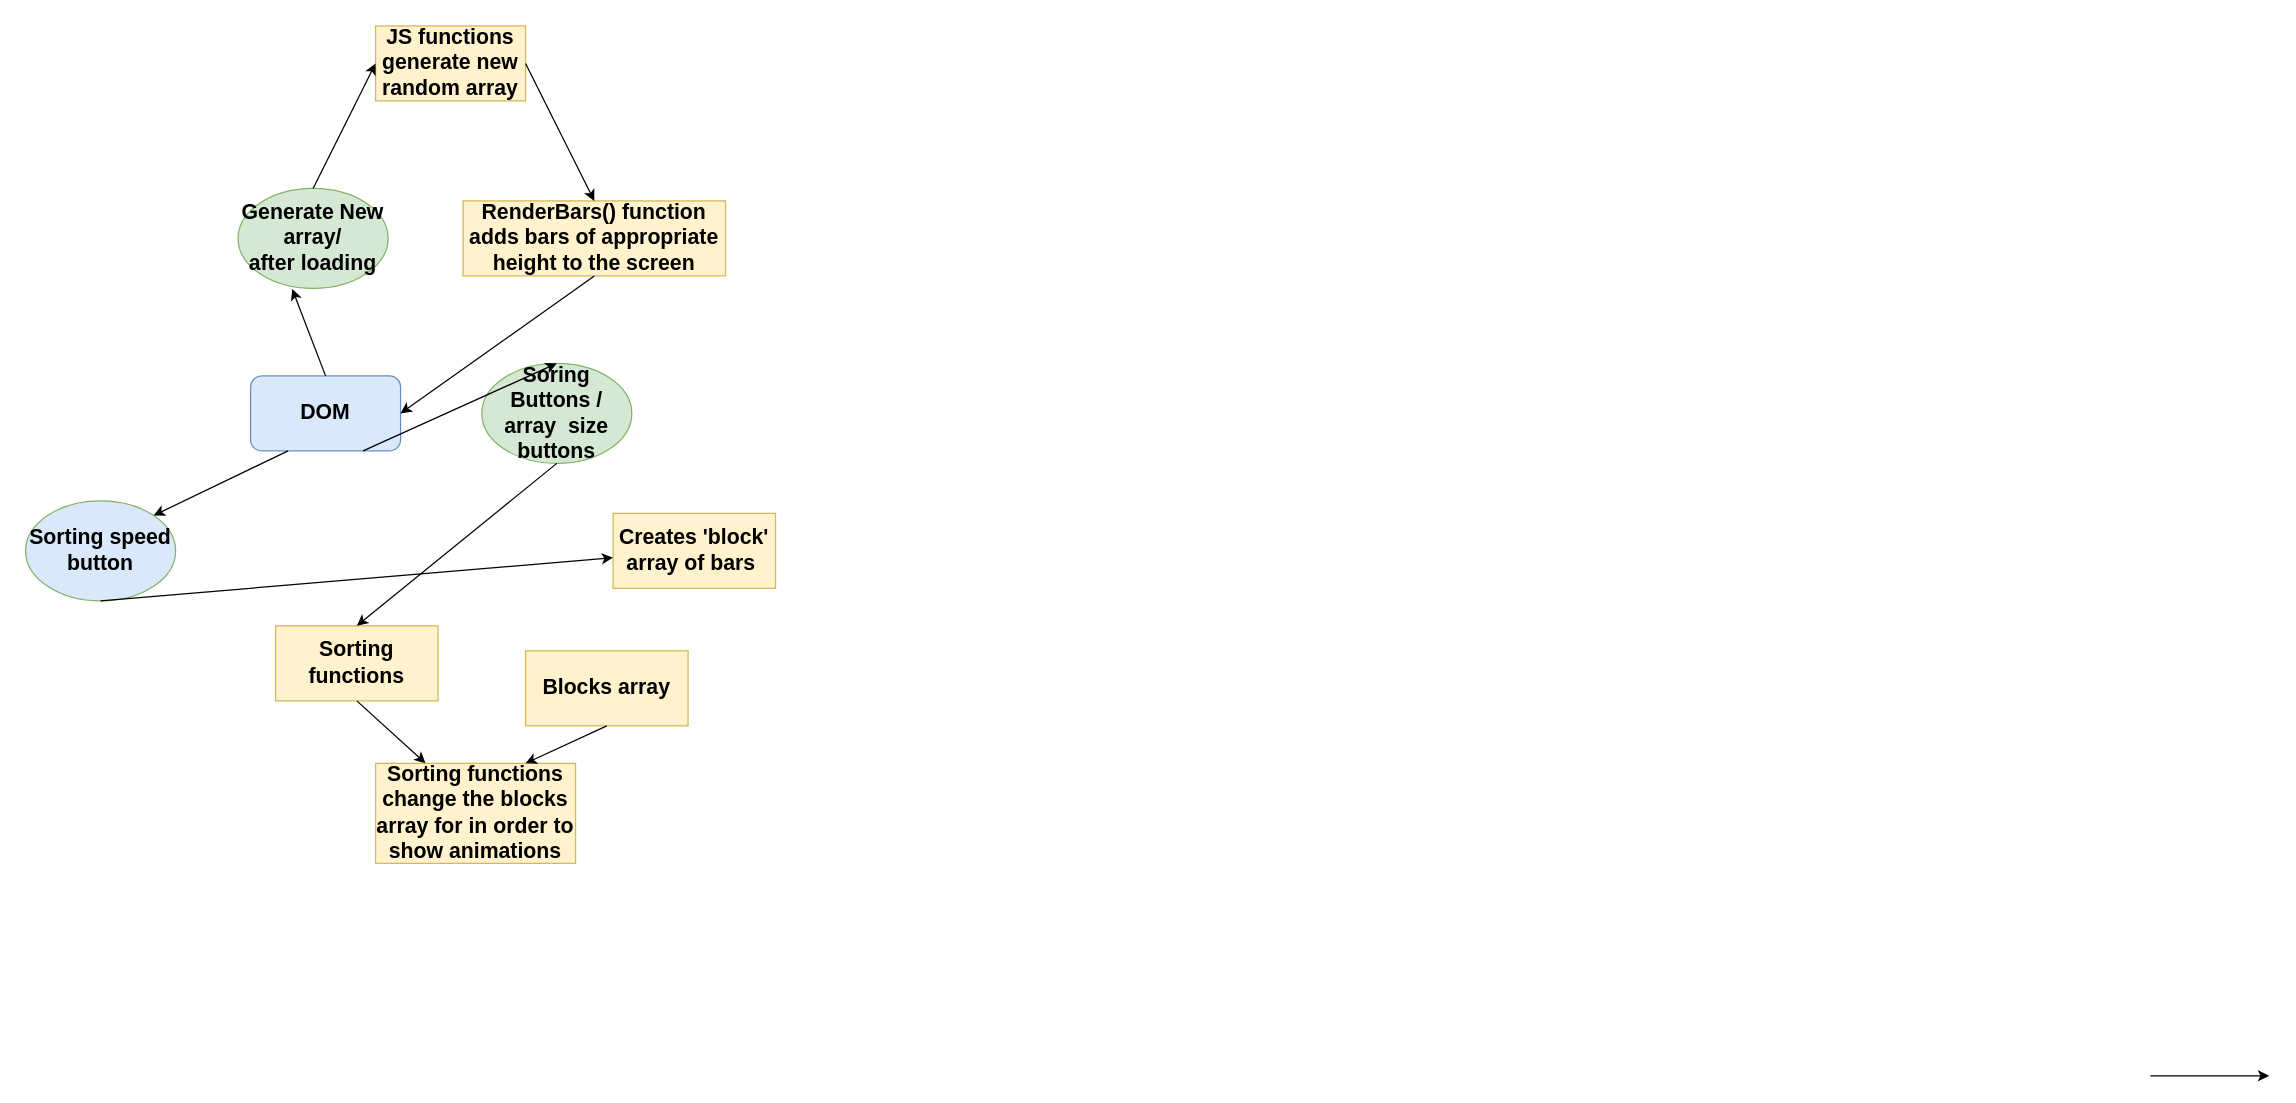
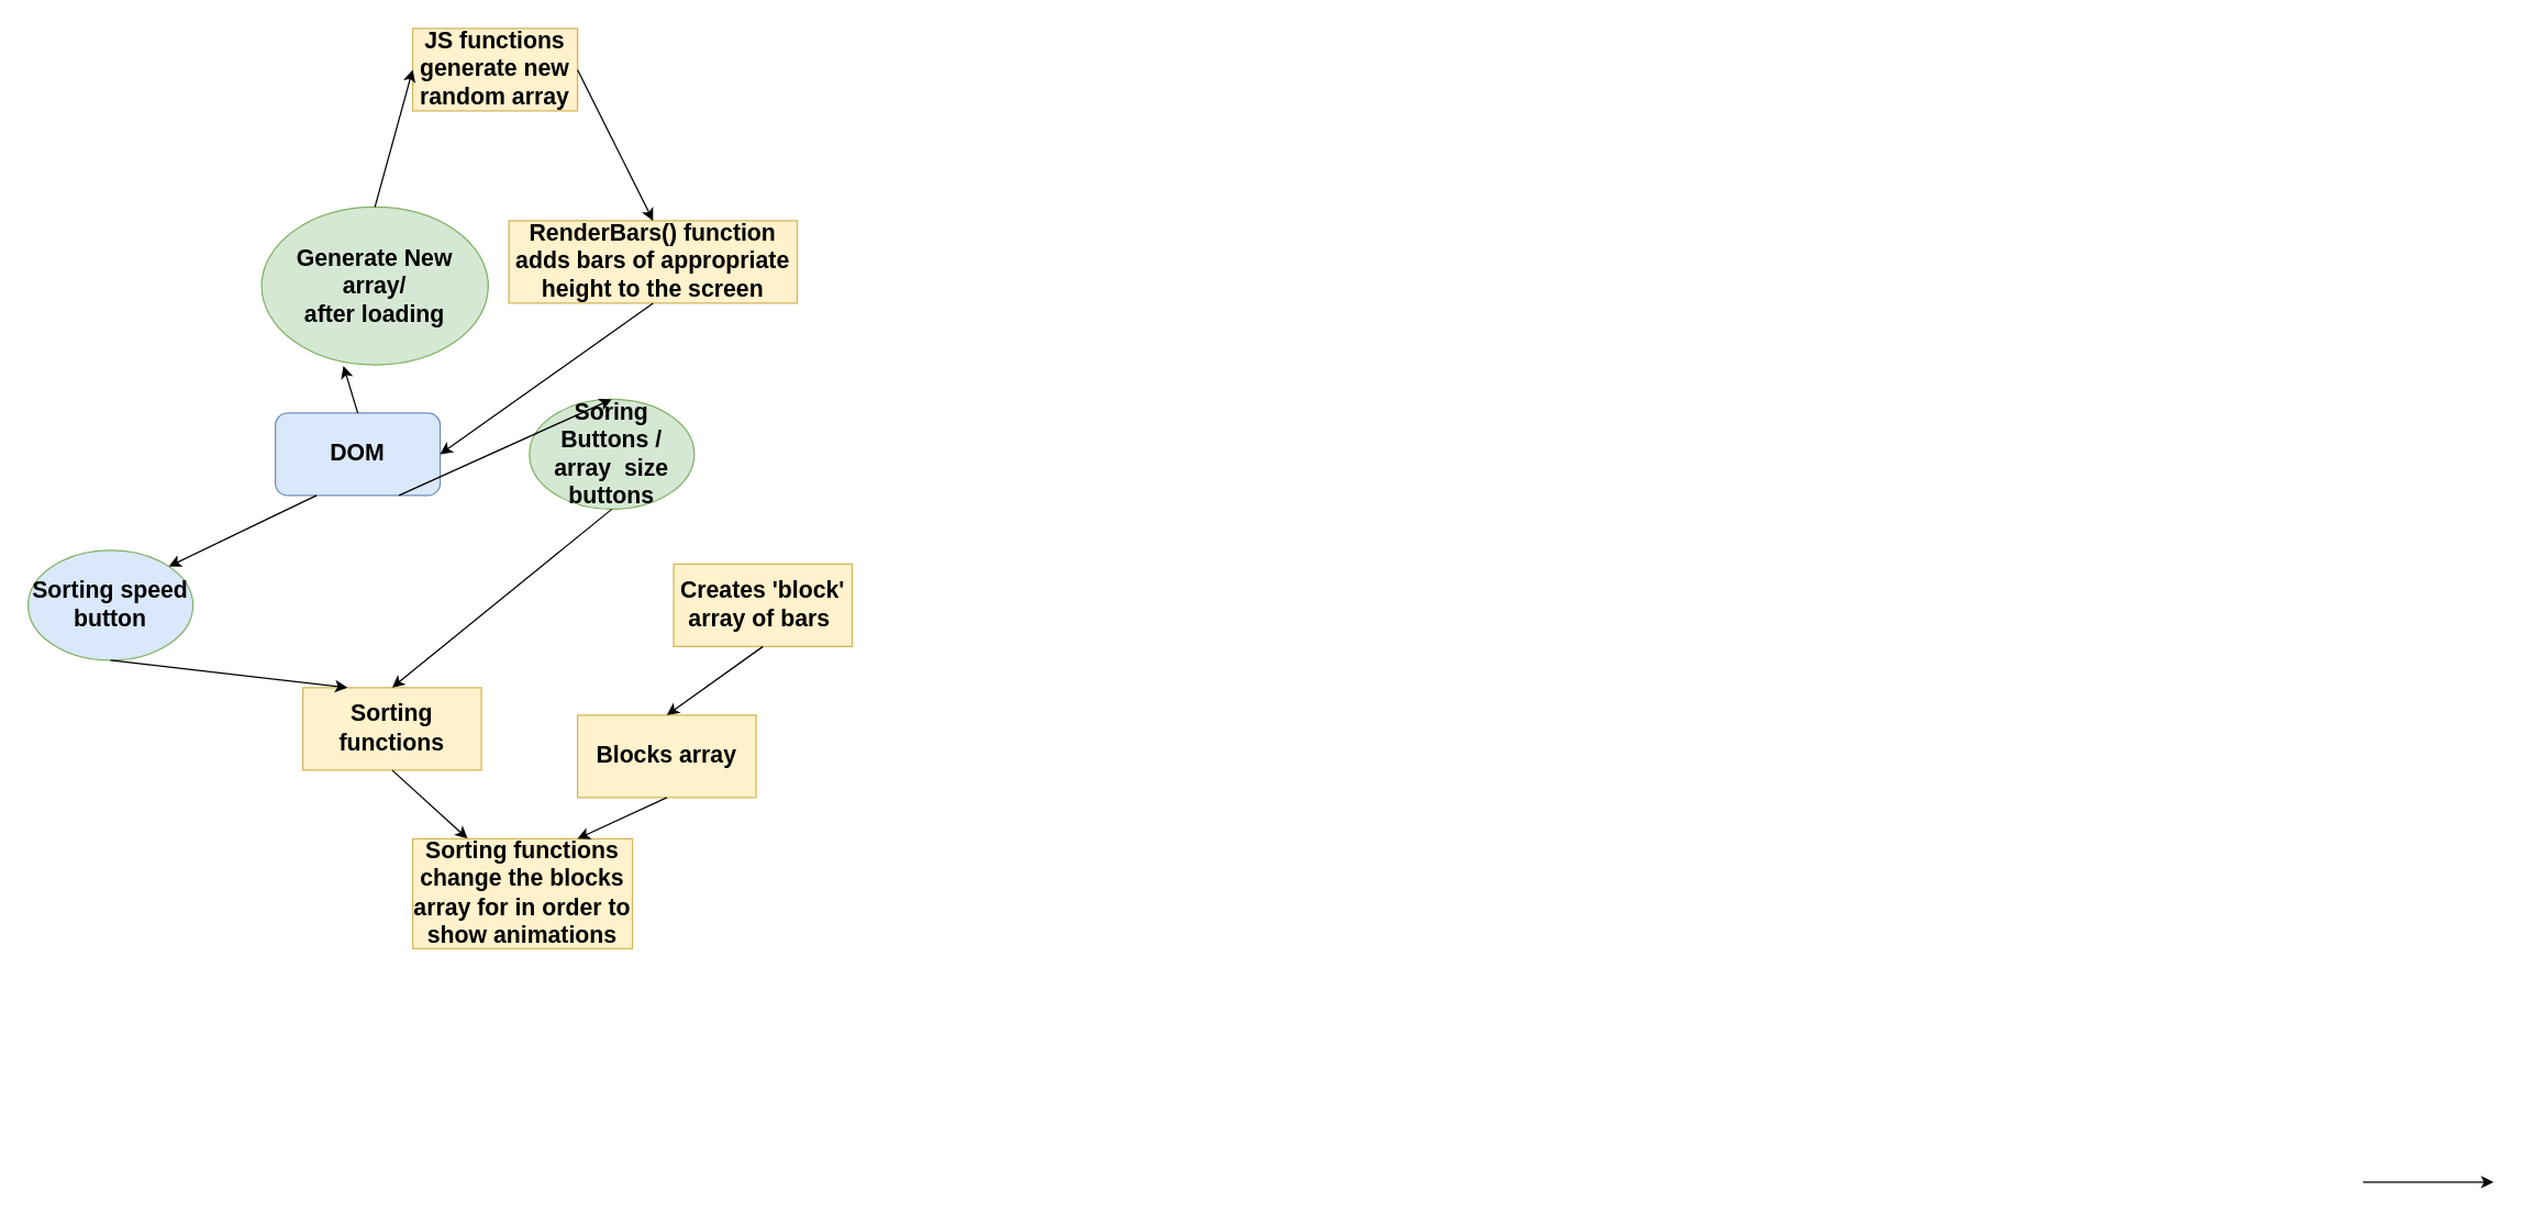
  <mxCell id="0" />
  <mxCell id="1" parent="0" />
  <mxCell id="2" value="DOM" style="rounded=1;whiteSpace=wrap;html=1;fillColor=#dae8fc;strokeColor=#6c8ebf;fontSize=17;fontStyle=1" vertex="1" parent="1"><mxGeometry x="200" y="300" width="120" height="60" as="geometry" /></mxCell>
- <mxCell id="3" value="Generate New array/&lt;br style=&quot;font-size: 17px;&quot;&gt;after loading" style="ellipse;whiteSpace=wrap;html=1;fillColor=#d5e8d4;strokeColor=#82b366;fontSize=17;fontStyle=1" vertex="1" parent="1"><mxGeometry x="190" y="150" width="120" height="80" as="geometry" /></mxCell>
+ <mxCell id="3" value="Generate New array/&lt;br style=&quot;font-size: 17px;&quot;&gt;after loading" style="ellipse;whiteSpace=wrap;html=1;fillColor=#d5e8d4;strokeColor=#82b366;fontSize=17;fontStyle=1" vertex="1" parent="1"><mxGeometry x="190" y="150" width="165" height="115" as="geometry" /></mxCell>
  <mxCell id="4" value="JS functions generate new random array" style="rounded=0;whiteSpace=wrap;html=1;fillColor=#fff2cc;strokeColor=#d6b656;fontSize=17;fontStyle=1" vertex="1" parent="1"><mxGeometry x="300" y="20" width="120" height="60" as="geometry" /></mxCell>
  <mxCell id="5" value="" style="endArrow=classic;html=1;rounded=0;entryX=0.361;entryY=1.006;entryDx=0;entryDy=0;entryPerimeter=0;exitX=0.5;exitY=0;exitDx=0;exitDy=0;fontSize=17;fontStyle=1" edge="1" parent="1" source="2" target="3"><mxGeometry width="50" height="50" relative="1" as="geometry"><mxPoint x="260" y="320" as="sourcePoint" /><mxPoint x="310" y="270" as="targetPoint" /></mxGeometry></mxCell>
  <mxCell id="6" value="" style="endArrow=classic;html=1;rounded=0;entryX=0;entryY=0.5;entryDx=0;entryDy=0;exitX=0.5;exitY=0;exitDx=0;exitDy=0;fontSize=17;fontStyle=1" edge="1" parent="1" source="3" target="4"><mxGeometry width="50" height="50" relative="1" as="geometry"><mxPoint x="370" y="200" as="sourcePoint" /><mxPoint x="420" y="150" as="targetPoint" /></mxGeometry></mxCell>
  <mxCell id="7" value="RenderBars() function adds bars of appropriate height to the screen" style="rounded=0;whiteSpace=wrap;html=1;fillColor=#fff2cc;strokeColor=#d6b656;fontSize=17;fontStyle=1" vertex="1" parent="1"><mxGeometry x="370" y="160" width="210" height="60" as="geometry" /></mxCell>
  <mxCell id="8" value="" style="endArrow=classic;html=1;rounded=0;exitX=0.5;exitY=1;exitDx=0;exitDy=0;entryX=1;entryY=0.5;entryDx=0;entryDy=0;fontSize=17;fontStyle=1" edge="1" parent="1" source="7" target="2"><mxGeometry width="50" height="50" relative="1" as="geometry"><mxPoint x="440" y="280" as="sourcePoint" /><mxPoint x="407.5" y="340" as="targetPoint" /><Array as="points" /></mxGeometry></mxCell>
  <mxCell id="9" value="Soring Buttons / array&amp;nbsp; size buttons" style="ellipse;whiteSpace=wrap;html=1;fillColor=#d5e8d4;strokeColor=#82b366;fontSize=17;fontStyle=1" vertex="1" parent="1"><mxGeometry x="385" y="290" width="120" height="80" as="geometry" /></mxCell>
  <mxCell id="10" value="Creates 'block' array of bars&amp;nbsp;" style="rounded=0;whiteSpace=wrap;html=1;fillColor=#fff2cc;strokeColor=#d6b656;fontSize=17;fontStyle=1" vertex="1" parent="1"><mxGeometry x="490" y="410" width="130" height="60" as="geometry" /></mxCell>
  <mxCell id="11" value="" style="endArrow=classic;html=1;rounded=0;exitX=1;exitY=0.5;exitDx=0;exitDy=0;entryX=0;entryY=0.5;entryDx=0;entryDy=0;startArrow=none;" edge="1" parent="1"><mxGeometry width="50" height="50" relative="1" as="geometry"><mxPoint x="1720" y="860" as="sourcePoint" /><mxPoint x="1815" y="860" as="targetPoint" /></mxGeometry></mxCell>
  <mxCell id="12" value="Sorting functions" style="rounded=0;whiteSpace=wrap;html=1;fillColor=#fff2cc;strokeColor=#d6b656;fontSize=17;fontStyle=1" vertex="1" parent="1"><mxGeometry x="220" y="500" width="130" height="60" as="geometry" /></mxCell>
  <mxCell id="13" value="Blocks array" style="rounded=0;whiteSpace=wrap;html=1;fillColor=#fff2cc;strokeColor=#d6b656;fontSize=17;fontStyle=1" vertex="1" parent="1"><mxGeometry x="420" y="520" width="130" height="60" as="geometry" /></mxCell>
  <mxCell id="14" value="" style="endArrow=classic;html=1;rounded=0;exitX=0.5;exitY=1;exitDx=0;exitDy=0;entryX=0.25;entryY=0;entryDx=0;entryDy=0;fontSize=17;fontStyle=1" edge="1" parent="1" source="12" target="17"><mxGeometry width="50" height="50" relative="1" as="geometry"><mxPoint x="180" y="710" as="sourcePoint" /><mxPoint x="180" y="680" as="targetPoint" /></mxGeometry></mxCell>
+ <mxCell id="15" value="" style="endArrow=classic;html=1;rounded=0;exitX=0.5;exitY=1;exitDx=0;exitDy=0;entryX=0.5;entryY=0;entryDx=0;entryDy=0;fontSize=17;fontStyle=1" edge="1" parent="1" source="10" target="13"><mxGeometry width="50" height="50" relative="1" as="geometry"><mxPoint x="390" y="560" as="sourcePoint" /><mxPoint x="440" y="510" as="targetPoint" /></mxGeometry></mxCell>
  <mxCell id="16" value="" style="endArrow=classic;html=1;rounded=0;exitX=0.5;exitY=1;exitDx=0;exitDy=0;entryX=0.5;entryY=0;entryDx=0;entryDy=0;fontSize=17;fontStyle=1" edge="1" parent="1" source="9" target="12"><mxGeometry width="50" height="50" relative="1" as="geometry"><mxPoint x="170" y="450" as="sourcePoint" /><mxPoint x="220" y="400" as="targetPoint" /></mxGeometry></mxCell>
  <mxCell id="17" value="Sorting functions change the blocks array for in order to show animations" style="rounded=0;whiteSpace=wrap;html=1;fillColor=#fff2cc;strokeColor=#d6b656;fontSize=17;fontStyle=1" vertex="1" parent="1"><mxGeometry x="300" y="610" width="160" height="80" as="geometry" /></mxCell>
  <mxCell id="18" value="" style="endArrow=classic;html=1;rounded=0;exitX=0.5;exitY=1;exitDx=0;exitDy=0;entryX=0.75;entryY=0;entryDx=0;entryDy=0;fontSize=17;fontStyle=1" edge="1" parent="1" source="13" target="17"><mxGeometry width="50" height="50" relative="1" as="geometry"><mxPoint x="302.5" y="630" as="sourcePoint" /><mxPoint x="350" y="690" as="targetPoint" /><Array as="points" /></mxGeometry></mxCell>
  <mxCell id="19" value="Sorting speed button" style="ellipse;whiteSpace=wrap;html=1;fillColor=#dae8fc;strokeColor=#82b366;fontSize=17;fontStyle=1;" vertex="1" parent="1"><mxGeometry x="20" y="400" width="120" height="80" as="geometry" /></mxCell>
  <mxCell id="20" value="" style="endArrow=classic;html=1;rounded=0;fontSize=17;entryX=1;entryY=0;entryDx=0;entryDy=0;exitX=0.25;exitY=1;exitDx=0;exitDy=0;fontStyle=1" edge="1" parent="1" source="2" target="19"><mxGeometry width="50" height="50" relative="1" as="geometry"><mxPoint x="100" y="290" as="sourcePoint" /><mxPoint x="150" y="240" as="targetPoint" /></mxGeometry></mxCell>
  <mxCell id="21" value="" style="endArrow=classic;html=1;rounded=0;fontSize=17;exitX=1;exitY=0.5;exitDx=0;exitDy=0;entryX=0.5;entryY=0;entryDx=0;entryDy=0;fontStyle=1" edge="1" parent="1" source="4" target="7"><mxGeometry width="50" height="50" relative="1" as="geometry"><mxPoint x="420" y="120" as="sourcePoint" /><mxPoint x="470" y="70" as="targetPoint" /></mxGeometry></mxCell>
- <mxCell id="22" value="" style="endArrow=classic;html=1;rounded=0;fontSize=17;exitX=0.5;exitY=1;exitDx=0;exitDy=0;fontStyle=1;" edge="1" parent="1" source="19" target="10"><mxGeometry width="50" height="50" relative="1" as="geometry"><mxPoint x="60" y="430" as="sourcePoint" /><mxPoint x="120" y="470" as="targetPoint" /></mxGeometry></mxCell>
+ <mxCell id="22" value="" style="endArrow=classic;html=1;rounded=0;fontSize=17;entryX=0.25;entryY=0;entryDx=0;entryDy=0;exitX=0.5;exitY=1;exitDx=0;exitDy=0;fontStyle=1" edge="1" parent="1" source="19" target="12"><mxGeometry width="50" height="50" relative="1" as="geometry"><mxPoint x="60" y="430" as="sourcePoint" /><mxPoint x="120" y="470" as="targetPoint" /></mxGeometry></mxCell>
  <mxCell id="23" value="" style="endArrow=classic;html=1;rounded=0;fontSize=17;entryX=0.5;entryY=0;entryDx=0;entryDy=0;exitX=0.75;exitY=1;exitDx=0;exitDy=0;fontStyle=1" edge="1" parent="1" source="2" target="9"><mxGeometry width="50" height="50" relative="1" as="geometry"><mxPoint x="260" y="420" as="sourcePoint" /><mxPoint x="310" y="370" as="targetPoint" /></mxGeometry></mxCell>
